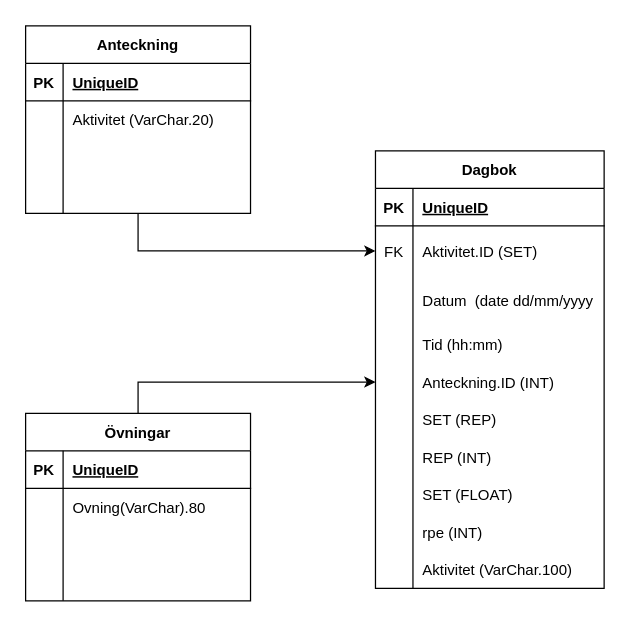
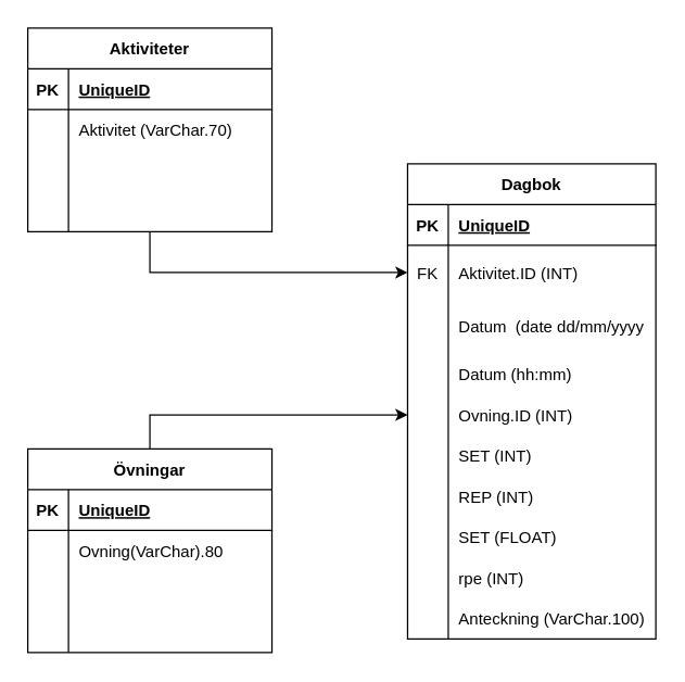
  <mxCell id="0" />
  <mxCell id="1" parent="0" />
  <mxCell id="2" style="edgeStyle=orthogonalEdgeStyle;rounded=0;orthogonalLoop=1;jettySize=auto;html=1;entryX=0;entryY=0.5;entryDx=0;entryDy=0;fontSize=12;" edge="1" parent="1" source="3" target="20"><mxGeometry relative="1" as="geometry" /></mxCell>
- <mxCell id="3" value="Anteckning" style="shape=table;startSize=30;container=1;collapsible=1;childLayout=tableLayout;fixedRows=1;rowLines=0;fontStyle=1;align=center;resizeLast=1;" parent="1" vertex="1"><mxGeometry x="20" y="20" width="180" height="150" as="geometry" /></mxCell>
+ <mxCell id="3" value="Aktiviteter" style="shape=table;startSize=30;container=1;collapsible=1;childLayout=tableLayout;fixedRows=1;rowLines=0;fontStyle=1;align=center;resizeLast=1;" parent="1" vertex="1"><mxGeometry x="20" y="20" width="180" height="150" as="geometry" /></mxCell>
  <mxCell id="4" value="" style="shape=tableRow;horizontal=0;startSize=0;swimlaneHead=0;swimlaneBody=0;fillColor=none;collapsible=0;dropTarget=0;points=[[0,0.5],[1,0.5]];portConstraint=eastwest;top=0;left=0;right=0;bottom=1;" parent="3" vertex="1"><mxGeometry y="30" width="180" height="30" as="geometry" /></mxCell>
  <mxCell id="5" value="PK" style="shape=partialRectangle;connectable=0;fillColor=none;top=0;left=0;bottom=0;right=0;fontStyle=1;overflow=hidden;" parent="4" vertex="1"><mxGeometry width="30" height="30" as="geometry"><mxRectangle width="30" height="30" as="alternateBounds" /></mxGeometry></mxCell>
  <mxCell id="6" value="UniqueID" style="shape=partialRectangle;connectable=0;fillColor=none;top=0;left=0;bottom=0;right=0;align=left;spacingLeft=6;fontStyle=5;overflow=hidden;" parent="4" vertex="1"><mxGeometry x="30" width="150" height="30" as="geometry"><mxRectangle width="150" height="30" as="alternateBounds" /></mxGeometry></mxCell>
  <mxCell id="7" value="" style="shape=tableRow;horizontal=0;startSize=0;swimlaneHead=0;swimlaneBody=0;fillColor=none;collapsible=0;dropTarget=0;points=[[0,0.5],[1,0.5]];portConstraint=eastwest;top=0;left=0;right=0;bottom=0;" parent="3" vertex="1"><mxGeometry y="60" width="180" height="30" as="geometry" /></mxCell>
  <mxCell id="8" value="" style="shape=partialRectangle;connectable=0;fillColor=none;top=0;left=0;bottom=0;right=0;editable=1;overflow=hidden;" parent="7" vertex="1"><mxGeometry width="30" height="30" as="geometry"><mxRectangle width="30" height="30" as="alternateBounds" /></mxGeometry></mxCell>
- <mxCell id="9" value="Aktivitet (VarChar.20)" style="shape=partialRectangle;connectable=0;fillColor=none;top=0;left=0;bottom=0;right=0;align=left;spacingLeft=6;overflow=hidden;" parent="7" vertex="1"><mxGeometry x="30" width="150" height="30" as="geometry"><mxRectangle width="150" height="30" as="alternateBounds" /></mxGeometry></mxCell>
+ <mxCell id="9" value="Aktivitet (VarChar.70)" style="shape=partialRectangle;connectable=0;fillColor=none;top=0;left=0;bottom=0;right=0;align=left;spacingLeft=6;overflow=hidden;" parent="7" vertex="1"><mxGeometry x="30" width="150" height="30" as="geometry"><mxRectangle width="150" height="30" as="alternateBounds" /></mxGeometry></mxCell>
  <mxCell id="10" value="" style="shape=tableRow;horizontal=0;startSize=0;swimlaneHead=0;swimlaneBody=0;fillColor=none;collapsible=0;dropTarget=0;points=[[0,0.5],[1,0.5]];portConstraint=eastwest;top=0;left=0;right=0;bottom=0;" parent="3" vertex="1"><mxGeometry y="90" width="180" height="30" as="geometry" /></mxCell>
  <mxCell id="11" value="" style="shape=partialRectangle;connectable=0;fillColor=none;top=0;left=0;bottom=0;right=0;editable=1;overflow=hidden;" parent="10" vertex="1"><mxGeometry width="30" height="30" as="geometry"><mxRectangle width="30" height="30" as="alternateBounds" /></mxGeometry></mxCell>
  <mxCell id="12" value="" style="shape=partialRectangle;connectable=0;fillColor=none;top=0;left=0;bottom=0;right=0;align=left;spacingLeft=6;overflow=hidden;" parent="10" vertex="1"><mxGeometry x="30" width="150" height="30" as="geometry"><mxRectangle width="150" height="30" as="alternateBounds" /></mxGeometry></mxCell>
  <mxCell id="13" value="" style="shape=tableRow;horizontal=0;startSize=0;swimlaneHead=0;swimlaneBody=0;fillColor=none;collapsible=0;dropTarget=0;points=[[0,0.5],[1,0.5]];portConstraint=eastwest;top=0;left=0;right=0;bottom=0;" parent="3" vertex="1"><mxGeometry y="120" width="180" height="30" as="geometry" /></mxCell>
  <mxCell id="14" value="" style="shape=partialRectangle;connectable=0;fillColor=none;top=0;left=0;bottom=0;right=0;editable=1;overflow=hidden;" parent="13" vertex="1"><mxGeometry width="30" height="30" as="geometry"><mxRectangle width="30" height="30" as="alternateBounds" /></mxGeometry></mxCell>
  <mxCell id="15" value="" style="shape=partialRectangle;connectable=0;fillColor=none;top=0;left=0;bottom=0;right=0;align=left;spacingLeft=6;overflow=hidden;" parent="13" vertex="1"><mxGeometry x="30" width="150" height="30" as="geometry"><mxRectangle width="150" height="30" as="alternateBounds" /></mxGeometry></mxCell>
  <mxCell id="16" value="Dagbok" style="shape=table;startSize=30;container=1;collapsible=1;childLayout=tableLayout;fixedRows=1;rowLines=0;fontStyle=1;align=center;resizeLast=1;" vertex="1" parent="1"><mxGeometry x="300" width="183" height="350" as="geometry" y="120" /></mxCell>
  <mxCell id="17" value="" style="shape=tableRow;horizontal=0;startSize=0;swimlaneHead=0;swimlaneBody=0;fillColor=none;collapsible=0;dropTarget=0;points=[[0,0.5],[1,0.5]];portConstraint=eastwest;top=0;left=0;right=0;bottom=1;" vertex="1" parent="16"><mxGeometry y="30" width="183" height="30" as="geometry" /></mxCell>
  <mxCell id="18" value="PK" style="shape=partialRectangle;connectable=0;fillColor=none;top=0;left=0;bottom=0;right=0;fontStyle=1;overflow=hidden;" vertex="1" parent="17"><mxGeometry width="30" height="30" as="geometry"><mxRectangle width="30" height="30" as="alternateBounds" /></mxGeometry></mxCell>
  <mxCell id="19" value="UniqueID" style="shape=partialRectangle;connectable=0;fillColor=none;top=0;left=0;bottom=0;right=0;align=left;spacingLeft=6;fontStyle=5;overflow=hidden;" vertex="1" parent="17"><mxGeometry x="30" width="153" height="30" as="geometry"><mxRectangle width="153" height="30" as="alternateBounds" /></mxGeometry></mxCell>
  <mxCell id="20" style="shape=tableRow;horizontal=0;startSize=0;swimlaneHead=0;swimlaneBody=0;fillColor=none;collapsible=0;dropTarget=0;points=[[0,0.5],[1,0.5]];portConstraint=eastwest;top=0;left=0;right=0;bottom=0;" vertex="1" parent="16"><mxGeometry y="60" width="183" height="40" as="geometry" /></mxCell>
  <mxCell id="21" value="FK" style="shape=partialRectangle;connectable=0;fillColor=none;top=0;left=0;bottom=0;right=0;editable=1;overflow=hidden;" vertex="1" parent="20"><mxGeometry width="30" height="40" as="geometry"><mxRectangle width="30" height="40" as="alternateBounds" /></mxGeometry></mxCell>
- <mxCell id="22" value="Aktivitet.ID (SET)" style="shape=partialRectangle;connectable=0;fillColor=none;top=0;left=0;bottom=0;right=0;align=left;spacingLeft=6;overflow=hidden;" vertex="1" parent="20"><mxGeometry x="30" width="153" height="40" as="geometry"><mxRectangle width="153" height="40" as="alternateBounds" /></mxGeometry></mxCell>
+ <mxCell id="22" value="Aktivitet.ID (INT)" style="shape=partialRectangle;connectable=0;fillColor=none;top=0;left=0;bottom=0;right=0;align=left;spacingLeft=6;overflow=hidden;" vertex="1" parent="20"><mxGeometry x="30" width="153" height="40" as="geometry"><mxRectangle width="153" height="40" as="alternateBounds" /></mxGeometry></mxCell>
  <mxCell id="23" value="" style="shape=tableRow;horizontal=0;startSize=0;swimlaneHead=0;swimlaneBody=0;fillColor=none;collapsible=0;dropTarget=0;points=[[0,0.5],[1,0.5]];portConstraint=eastwest;top=0;left=0;right=0;bottom=0;" vertex="1" parent="16"><mxGeometry y="100" width="183" height="40" as="geometry" /></mxCell>
  <mxCell id="24" value="" style="shape=partialRectangle;connectable=0;fillColor=none;top=0;left=0;bottom=0;right=0;editable=1;overflow=hidden;" vertex="1" parent="23"><mxGeometry width="30" height="40" as="geometry"><mxRectangle width="30" height="40" as="alternateBounds" /></mxGeometry></mxCell>
  <mxCell id="25" value="Datum  (date dd/mm/yyyy" style="shape=partialRectangle;connectable=0;fillColor=none;top=0;left=0;bottom=0;right=0;align=left;spacingLeft=6;overflow=hidden;fontSize=12;" vertex="1" parent="23"><mxGeometry x="30" width="153" height="40" as="geometry"><mxRectangle width="153" height="40" as="alternateBounds" /></mxGeometry></mxCell>
  <mxCell id="26" value="" style="shape=tableRow;horizontal=0;startSize=0;swimlaneHead=0;swimlaneBody=0;fillColor=none;collapsible=0;dropTarget=0;points=[[0,0.5],[1,0.5]];portConstraint=eastwest;top=0;left=0;right=0;bottom=0;" vertex="1" parent="16"><mxGeometry y="140" width="183" height="30" as="geometry" /></mxCell>
  <mxCell id="27" value="" style="shape=partialRectangle;connectable=0;fillColor=none;top=0;left=0;bottom=0;right=0;editable=1;overflow=hidden;" vertex="1" parent="26"><mxGeometry width="30" height="30" as="geometry"><mxRectangle width="30" height="30" as="alternateBounds" /></mxGeometry></mxCell>
- <mxCell id="28" value="Tid (hh:mm)" style="shape=partialRectangle;connectable=0;fillColor=none;top=0;left=0;bottom=0;right=0;align=left;spacingLeft=6;overflow=hidden;" vertex="1" parent="26"><mxGeometry x="30" width="153" height="30" as="geometry"><mxRectangle width="153" height="30" as="alternateBounds" /></mxGeometry></mxCell>
+ <mxCell id="28" value="Datum (hh:mm)" style="shape=partialRectangle;connectable=0;fillColor=none;top=0;left=0;bottom=0;right=0;align=left;spacingLeft=6;overflow=hidden;" vertex="1" parent="26"><mxGeometry x="30" width="153" height="30" as="geometry"><mxRectangle width="153" height="30" as="alternateBounds" /></mxGeometry></mxCell>
  <mxCell id="29" style="shape=tableRow;horizontal=0;startSize=0;swimlaneHead=0;swimlaneBody=0;fillColor=none;collapsible=0;dropTarget=0;points=[[0,0.5],[1,0.5]];portConstraint=eastwest;top=0;left=0;right=0;bottom=0;swimlaneLine=1;" vertex="1" parent="16"><mxGeometry y="170" width="183" height="30" as="geometry" /></mxCell>
  <mxCell id="30" style="shape=partialRectangle;connectable=0;fillColor=none;top=0;left=0;bottom=0;right=0;editable=1;overflow=hidden;" vertex="1" parent="29"><mxGeometry width="30" height="30" as="geometry"><mxRectangle width="30" height="30" as="alternateBounds" /></mxGeometry></mxCell>
- <mxCell id="31" value="Anteckning.ID (INT)" style="shape=partialRectangle;connectable=0;fillColor=none;top=0;left=0;bottom=0;right=0;align=left;spacingLeft=6;overflow=hidden;" vertex="1" parent="29"><mxGeometry x="30" width="153" height="30" as="geometry"><mxRectangle width="153" height="30" as="alternateBounds" /></mxGeometry></mxCell>
+ <mxCell id="31" value="Ovning.ID (INT)" style="shape=partialRectangle;connectable=0;fillColor=none;top=0;left=0;bottom=0;right=0;align=left;spacingLeft=6;overflow=hidden;" vertex="1" parent="29"><mxGeometry x="30" width="153" height="30" as="geometry"><mxRectangle width="153" height="30" as="alternateBounds" /></mxGeometry></mxCell>
  <mxCell id="32" value="" style="shape=tableRow;horizontal=0;startSize=0;swimlaneHead=0;swimlaneBody=0;fillColor=none;collapsible=0;dropTarget=0;points=[[0,0.5],[1,0.5]];portConstraint=eastwest;top=0;left=0;right=0;bottom=0;swimlaneLine=1;" vertex="1" parent="16"><mxGeometry y="200" width="183" height="30" as="geometry" /></mxCell>
  <mxCell id="33" value="" style="shape=partialRectangle;connectable=0;fillColor=none;top=0;left=0;bottom=0;right=0;editable=1;overflow=hidden;" vertex="1" parent="32"><mxGeometry width="30" height="30" as="geometry"><mxRectangle width="30" height="30" as="alternateBounds" /></mxGeometry></mxCell>
- <mxCell id="34" value="SET (REP)" style="shape=partialRectangle;connectable=0;fillColor=none;top=0;left=0;bottom=0;right=0;align=left;spacingLeft=6;overflow=hidden;" vertex="1" parent="32"><mxGeometry x="30" width="153" height="30" as="geometry"><mxRectangle width="153" height="30" as="alternateBounds" /></mxGeometry></mxCell>
+ <mxCell id="34" value="SET (INT)" style="shape=partialRectangle;connectable=0;fillColor=none;top=0;left=0;bottom=0;right=0;align=left;spacingLeft=6;overflow=hidden;" vertex="1" parent="32"><mxGeometry x="30" width="153" height="30" as="geometry"><mxRectangle width="153" height="30" as="alternateBounds" /></mxGeometry></mxCell>
  <mxCell id="35" style="shape=tableRow;horizontal=0;startSize=0;swimlaneHead=0;swimlaneBody=0;fillColor=none;collapsible=0;dropTarget=0;points=[[0,0.5],[1,0.5]];portConstraint=eastwest;top=0;left=0;right=0;bottom=0;swimlaneLine=1;" vertex="1" parent="16"><mxGeometry y="230" width="183" height="30" as="geometry" /></mxCell>
  <mxCell id="36" style="shape=partialRectangle;connectable=0;fillColor=none;top=0;left=0;bottom=0;right=0;editable=1;overflow=hidden;" vertex="1" parent="35"><mxGeometry width="30" height="30" as="geometry"><mxRectangle width="30" height="30" as="alternateBounds" /></mxGeometry></mxCell>
  <mxCell id="37" value="REP (INT)" style="shape=partialRectangle;connectable=0;fillColor=none;top=0;left=0;bottom=0;right=0;align=left;spacingLeft=6;overflow=hidden;" vertex="1" parent="35"><mxGeometry x="30" width="153" height="30" as="geometry"><mxRectangle width="153" height="30" as="alternateBounds" /></mxGeometry></mxCell>
  <mxCell id="38" style="shape=tableRow;horizontal=0;startSize=0;swimlaneHead=0;swimlaneBody=0;fillColor=none;collapsible=0;dropTarget=0;points=[[0,0.5],[1,0.5]];portConstraint=eastwest;top=0;left=0;right=0;bottom=0;swimlaneLine=1;" vertex="1" parent="16"><mxGeometry y="260" width="183" height="30" as="geometry" /></mxCell>
  <mxCell id="39" style="shape=partialRectangle;connectable=0;fillColor=none;top=0;left=0;bottom=0;right=0;editable=1;overflow=hidden;" vertex="1" parent="38"><mxGeometry width="30" height="30" as="geometry"><mxRectangle width="30" height="30" as="alternateBounds" /></mxGeometry></mxCell>
  <mxCell id="40" value="SET (FLOAT)" style="shape=partialRectangle;connectable=0;fillColor=none;top=0;left=0;bottom=0;right=0;align=left;spacingLeft=6;overflow=hidden;" vertex="1" parent="38"><mxGeometry x="30" width="153" height="30" as="geometry"><mxRectangle width="153" height="30" as="alternateBounds" /></mxGeometry></mxCell>
  <mxCell id="41" style="shape=tableRow;horizontal=0;startSize=0;swimlaneHead=0;swimlaneBody=0;fillColor=none;collapsible=0;dropTarget=0;points=[[0,0.5],[1,0.5]];portConstraint=eastwest;top=0;left=0;right=0;bottom=0;swimlaneLine=1;" vertex="1" parent="16"><mxGeometry y="290" width="183" height="30" as="geometry" /></mxCell>
  <mxCell id="42" style="shape=partialRectangle;connectable=0;fillColor=none;top=0;left=0;bottom=0;right=0;editable=1;overflow=hidden;" vertex="1" parent="41"><mxGeometry width="30" height="30" as="geometry"><mxRectangle width="30" height="30" as="alternateBounds" /></mxGeometry></mxCell>
  <mxCell id="43" value="rpe (INT)" style="shape=partialRectangle;connectable=0;fillColor=none;top=0;left=0;bottom=0;right=0;align=left;spacingLeft=6;overflow=hidden;" vertex="1" parent="41"><mxGeometry x="30" width="153" height="30" as="geometry"><mxRectangle width="153" height="30" as="alternateBounds" /></mxGeometry></mxCell>
  <mxCell id="44" style="shape=tableRow;horizontal=0;startSize=0;swimlaneHead=0;swimlaneBody=0;fillColor=none;collapsible=0;dropTarget=0;points=[[0,0.5],[1,0.5]];portConstraint=eastwest;top=0;left=0;right=0;bottom=0;swimlaneLine=1;" vertex="1" parent="16"><mxGeometry y="320" width="183" height="30" as="geometry" /></mxCell>
  <mxCell id="45" style="shape=partialRectangle;connectable=0;fillColor=none;top=0;left=0;bottom=0;right=0;editable=1;overflow=hidden;" vertex="1" parent="44"><mxGeometry width="30" height="30" as="geometry"><mxRectangle width="30" height="30" as="alternateBounds" /></mxGeometry></mxCell>
- <mxCell id="46" value="Aktivitet (VarChar.100)" style="shape=partialRectangle;connectable=0;fillColor=none;top=0;left=0;bottom=0;right=0;align=left;spacingLeft=6;overflow=hidden;" vertex="1" parent="44"><mxGeometry x="30" width="153" height="30" as="geometry"><mxRectangle width="153" height="30" as="alternateBounds" /></mxGeometry></mxCell>
+ <mxCell id="46" value="Anteckning (VarChar.100)" style="shape=partialRectangle;connectable=0;fillColor=none;top=0;left=0;bottom=0;right=0;align=left;spacingLeft=6;overflow=hidden;" vertex="1" parent="44"><mxGeometry x="30" width="153" height="30" as="geometry"><mxRectangle width="153" height="30" as="alternateBounds" /></mxGeometry></mxCell>
  <mxCell id="47" style="edgeStyle=orthogonalEdgeStyle;rounded=0;orthogonalLoop=1;jettySize=auto;html=1;entryX=0;entryY=0.5;entryDx=0;entryDy=0;fontSize=12;" edge="1" parent="1" source="48" target="29"><mxGeometry relative="1" as="geometry" /></mxCell>
  <mxCell id="48" value="Övningar" style="shape=table;startSize=30;container=1;collapsible=1;childLayout=tableLayout;fixedRows=1;rowLines=0;fontStyle=1;align=center;resizeLast=1;" vertex="1" parent="1"><mxGeometry x="20" y="330" width="180" height="150" as="geometry" /></mxCell>
  <mxCell id="49" value="" style="shape=tableRow;horizontal=0;startSize=0;swimlaneHead=0;swimlaneBody=0;fillColor=none;collapsible=0;dropTarget=0;points=[[0,0.5],[1,0.5]];portConstraint=eastwest;top=0;left=0;right=0;bottom=1;" vertex="1" parent="48"><mxGeometry y="30" width="180" height="30" as="geometry" /></mxCell>
  <mxCell id="50" value="PK" style="shape=partialRectangle;connectable=0;fillColor=none;top=0;left=0;bottom=0;right=0;fontStyle=1;overflow=hidden;" vertex="1" parent="49"><mxGeometry width="30" height="30" as="geometry"><mxRectangle width="30" height="30" as="alternateBounds" /></mxGeometry></mxCell>
  <mxCell id="51" value="UniqueID" style="shape=partialRectangle;connectable=0;fillColor=none;top=0;left=0;bottom=0;right=0;align=left;spacingLeft=6;fontStyle=5;overflow=hidden;" vertex="1" parent="49"><mxGeometry x="30" width="150" height="30" as="geometry"><mxRectangle width="150" height="30" as="alternateBounds" /></mxGeometry></mxCell>
  <mxCell id="52" value="" style="shape=tableRow;horizontal=0;startSize=0;swimlaneHead=0;swimlaneBody=0;fillColor=none;collapsible=0;dropTarget=0;points=[[0,0.5],[1,0.5]];portConstraint=eastwest;top=0;left=0;right=0;bottom=0;" vertex="1" parent="48"><mxGeometry y="60" width="180" height="30" as="geometry" /></mxCell>
  <mxCell id="53" value="" style="shape=partialRectangle;connectable=0;fillColor=none;top=0;left=0;bottom=0;right=0;editable=1;overflow=hidden;" vertex="1" parent="52"><mxGeometry width="30" height="30" as="geometry"><mxRectangle width="30" height="30" as="alternateBounds" /></mxGeometry></mxCell>
  <mxCell id="54" value="Ovning(VarChar).80" style="shape=partialRectangle;connectable=0;fillColor=none;top=0;left=0;bottom=0;right=0;align=left;spacingLeft=6;overflow=hidden;" vertex="1" parent="52"><mxGeometry x="30" width="150" height="30" as="geometry"><mxRectangle width="150" height="30" as="alternateBounds" /></mxGeometry></mxCell>
  <mxCell id="55" value="" style="shape=tableRow;horizontal=0;startSize=0;swimlaneHead=0;swimlaneBody=0;fillColor=none;collapsible=0;dropTarget=0;points=[[0,0.5],[1,0.5]];portConstraint=eastwest;top=0;left=0;right=0;bottom=0;" vertex="1" parent="48"><mxGeometry y="90" width="180" height="30" as="geometry" /></mxCell>
  <mxCell id="56" value="" style="shape=partialRectangle;connectable=0;fillColor=none;top=0;left=0;bottom=0;right=0;editable=1;overflow=hidden;" vertex="1" parent="55"><mxGeometry width="30" height="30" as="geometry"><mxRectangle width="30" height="30" as="alternateBounds" /></mxGeometry></mxCell>
  <mxCell id="57" value="" style="shape=partialRectangle;connectable=0;fillColor=none;top=0;left=0;bottom=0;right=0;align=left;spacingLeft=6;overflow=hidden;" vertex="1" parent="55"><mxGeometry x="30" width="150" height="30" as="geometry"><mxRectangle width="150" height="30" as="alternateBounds" /></mxGeometry></mxCell>
  <mxCell id="58" value="" style="shape=tableRow;horizontal=0;startSize=0;swimlaneHead=0;swimlaneBody=0;fillColor=none;collapsible=0;dropTarget=0;points=[[0,0.5],[1,0.5]];portConstraint=eastwest;top=0;left=0;right=0;bottom=0;" vertex="1" parent="48"><mxGeometry y="120" width="180" height="30" as="geometry" /></mxCell>
  <mxCell id="59" value="" style="shape=partialRectangle;connectable=0;fillColor=none;top=0;left=0;bottom=0;right=0;editable=1;overflow=hidden;" vertex="1" parent="58"><mxGeometry width="30" height="30" as="geometry"><mxRectangle width="30" height="30" as="alternateBounds" /></mxGeometry></mxCell>
  <mxCell id="60" value="" style="shape=partialRectangle;connectable=0;fillColor=none;top=0;left=0;bottom=0;right=0;align=left;spacingLeft=6;overflow=hidden;" vertex="1" parent="58"><mxGeometry x="30" width="150" height="30" as="geometry"><mxRectangle width="150" height="30" as="alternateBounds" /></mxGeometry></mxCell>
